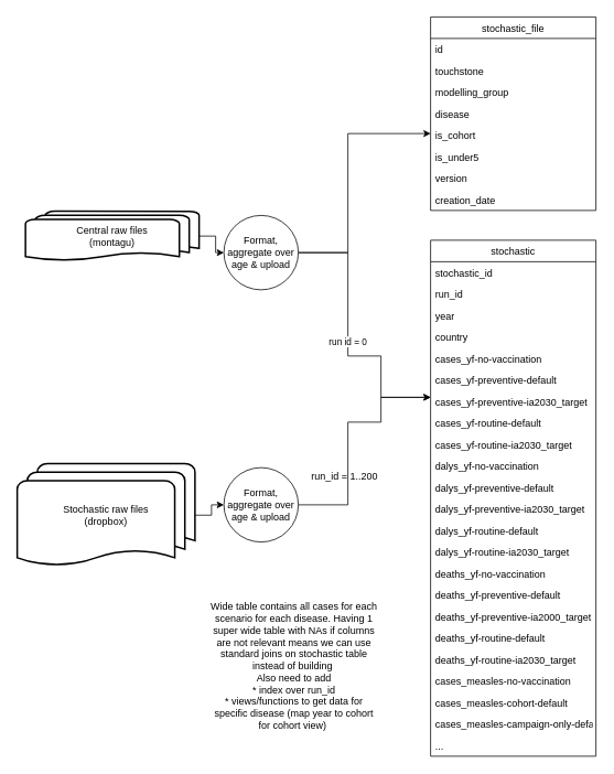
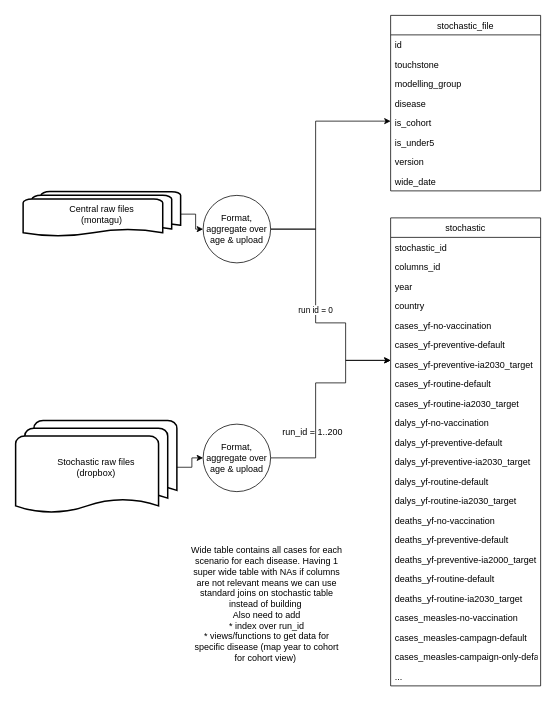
  <mxCell id="0" />
  <mxCell id="1" parent="0" />
  <mxCell id="2" style="edgeStyle=orthogonalEdgeStyle;rounded=0;orthogonalLoop=1;jettySize=auto;html=1;" parent="1" source="3" target="7" edge="1"><mxGeometry relative="1" as="geometry" /></mxCell>
  <mxCell id="3" value="Stochastic raw files&lt;br&gt;(dropbox)" style="strokeWidth=2;html=1;shape=mxgraph.flowchart.multi-document;whiteSpace=wrap;" parent="1" vertex="1"><mxGeometry x="20" y="560" width="215" height="125" as="geometry" /></mxCell>
  <mxCell id="4" style="edgeStyle=orthogonalEdgeStyle;rounded=0;orthogonalLoop=1;jettySize=auto;html=1;" parent="1" source="5" target="10" edge="1"><mxGeometry relative="1" as="geometry" /></mxCell>
  <mxCell id="5" value="Central raw files&lt;br&gt;(montagu)" style="strokeWidth=2;html=1;shape=mxgraph.flowchart.multi-document;whiteSpace=wrap;" parent="1" vertex="1"><mxGeometry x="30" y="255" width="210" height="60" as="geometry" /></mxCell>
  <mxCell id="6" style="edgeStyle=orthogonalEdgeStyle;rounded=0;orthogonalLoop=1;jettySize=auto;html=1;" parent="1" source="7" target="11" edge="1"><mxGeometry relative="1" as="geometry"><Array as="points"><mxPoint x="420" y="610" /><mxPoint x="420" y="510" /><mxPoint x="460" y="510" /><mxPoint x="460" y="480" /></Array><mxPoint x="500" y="490" as="targetPoint" /></mxGeometry></mxCell>
  <mxCell id="7" value="Format, aggregate over age &amp;amp; upload" style="ellipse;whiteSpace=wrap;html=1;aspect=fixed;" parent="1" vertex="1"><mxGeometry x="270" y="565" width="90" height="90" as="geometry" /></mxCell>
  <mxCell id="8" style="edgeStyle=orthogonalEdgeStyle;rounded=0;orthogonalLoop=1;jettySize=auto;html=1;" parent="1" source="10" target="35" edge="1"><mxGeometry relative="1" as="geometry"><Array as="points"><mxPoint x="420" y="305" /><mxPoint x="420" y="161" /></Array><mxPoint x="500" y="161" as="targetPoint" /></mxGeometry></mxCell>
  <mxCell id="9" value="run id = 0" style="edgeStyle=orthogonalEdgeStyle;rounded=0;orthogonalLoop=1;jettySize=auto;html=1;" parent="1" source="10" target="11" edge="1"><mxGeometry relative="1" as="geometry"><Array as="points"><mxPoint x="420" y="305" /><mxPoint x="420" y="430" /><mxPoint x="460" y="430" /><mxPoint x="460" y="480" /></Array><mxPoint x="500" y="475" as="targetPoint" /></mxGeometry></mxCell>
  <mxCell id="10" value="Format, aggregate over age &amp;amp; upload" style="ellipse;whiteSpace=wrap;html=1;aspect=fixed;" parent="1" vertex="1"><mxGeometry x="270" y="260" width="90" height="90" as="geometry" /></mxCell>
  <mxCell id="11" value="stochastic" style="swimlane;fontStyle=0;childLayout=stackLayout;horizontal=1;startSize=26;fillColor=none;horizontalStack=0;resizeParent=1;resizeParentMax=0;resizeLast=0;collapsible=1;marginBottom=0;" parent="1" vertex="1"><mxGeometry x="520" y="290" width="200" height="624" as="geometry"><mxRectangle x="490" y="370" width="50" height="26" as="alternateBounds" /></mxGeometry></mxCell>
  <mxCell id="12" value="stochastic_id" style="text;strokeColor=none;fillColor=none;align=left;verticalAlign=top;spacingLeft=4;spacingRight=4;overflow=hidden;rotatable=0;points=[[0,0.5],[1,0.5]];portConstraint=eastwest;" vertex="1" parent="11"><mxGeometry y="26" width="200" height="26" as="geometry" /></mxCell>
- <mxCell id="13" value="run_id" style="text;strokeColor=none;fillColor=none;align=left;verticalAlign=top;spacingLeft=4;spacingRight=4;overflow=hidden;rotatable=0;points=[[0,0.5],[1,0.5]];portConstraint=eastwest;" parent="11" vertex="1"><mxGeometry y="52" width="200" height="26" as="geometry" /></mxCell>
+ <mxCell id="13" value="columns_id" style="text;strokeColor=none;fillColor=none;align=left;verticalAlign=top;spacingLeft=4;spacingRight=4;overflow=hidden;rotatable=0;points=[[0,0.5],[1,0.5]];portConstraint=eastwest;" parent="11" vertex="1"><mxGeometry y="52" width="200" height="26" as="geometry" /></mxCell>
  <mxCell id="14" value="year" style="text;strokeColor=none;fillColor=none;align=left;verticalAlign=top;spacingLeft=4;spacingRight=4;overflow=hidden;rotatable=0;points=[[0,0.5],[1,0.5]];portConstraint=eastwest;" parent="11" vertex="1"><mxGeometry y="78" width="200" height="26" as="geometry" /></mxCell>
  <mxCell id="15" value="country" style="text;strokeColor=none;fillColor=none;align=left;verticalAlign=top;spacingLeft=4;spacingRight=4;overflow=hidden;rotatable=0;points=[[0,0.5],[1,0.5]];portConstraint=eastwest;" parent="11" vertex="1"><mxGeometry y="104" width="200" height="26" as="geometry" /></mxCell>
  <mxCell id="16" value="cases_yf-no-vaccination" style="text;strokeColor=none;fillColor=none;align=left;verticalAlign=top;spacingLeft=4;spacingRight=4;overflow=hidden;rotatable=0;points=[[0,0.5],[1,0.5]];portConstraint=eastwest;" parent="11" vertex="1"><mxGeometry y="130" width="200" height="26" as="geometry" /></mxCell>
  <mxCell id="17" value="cases_yf-preventive-default" style="text;strokeColor=none;fillColor=none;align=left;verticalAlign=top;spacingLeft=4;spacingRight=4;overflow=hidden;rotatable=0;points=[[0,0.5],[1,0.5]];portConstraint=eastwest;" parent="11" vertex="1"><mxGeometry y="156" width="200" height="26" as="geometry" /></mxCell>
  <mxCell id="18" value="cases_yf-preventive-ia2030_target" style="text;strokeColor=none;fillColor=none;align=left;verticalAlign=top;spacingLeft=4;spacingRight=4;overflow=hidden;rotatable=0;points=[[0,0.5],[1,0.5]];portConstraint=eastwest;" parent="11" vertex="1"><mxGeometry y="182" width="200" height="26" as="geometry" /></mxCell>
  <mxCell id="19" value="cases_yf-routine-default" style="text;strokeColor=none;fillColor=none;align=left;verticalAlign=top;spacingLeft=4;spacingRight=4;overflow=hidden;rotatable=0;points=[[0,0.5],[1,0.5]];portConstraint=eastwest;" parent="11" vertex="1"><mxGeometry y="208" width="200" height="26" as="geometry" /></mxCell>
  <mxCell id="20" value="cases_yf-routine-ia2030_target" style="text;strokeColor=none;fillColor=none;align=left;verticalAlign=top;spacingLeft=4;spacingRight=4;overflow=hidden;rotatable=0;points=[[0,0.5],[1,0.5]];portConstraint=eastwest;" parent="11" vertex="1"><mxGeometry y="234" width="200" height="26" as="geometry" /></mxCell>
  <mxCell id="21" value="dalys_yf-no-vaccination" style="text;strokeColor=none;fillColor=none;align=left;verticalAlign=top;spacingLeft=4;spacingRight=4;overflow=hidden;rotatable=0;points=[[0,0.5],[1,0.5]];portConstraint=eastwest;" parent="11" vertex="1"><mxGeometry y="260" width="200" height="26" as="geometry" /></mxCell>
  <mxCell id="22" value="dalys_yf-preventive-default" style="text;strokeColor=none;fillColor=none;align=left;verticalAlign=top;spacingLeft=4;spacingRight=4;overflow=hidden;rotatable=0;points=[[0,0.5],[1,0.5]];portConstraint=eastwest;" parent="11" vertex="1"><mxGeometry y="286" width="200" height="26" as="geometry" /></mxCell>
  <mxCell id="23" value="dalys_yf-preventive-ia2030_target" style="text;strokeColor=none;fillColor=none;align=left;verticalAlign=top;spacingLeft=4;spacingRight=4;overflow=hidden;rotatable=0;points=[[0,0.5],[1,0.5]];portConstraint=eastwest;" parent="11" vertex="1"><mxGeometry y="312" width="200" height="26" as="geometry" /></mxCell>
  <mxCell id="24" value="dalys_yf-routine-default" style="text;strokeColor=none;fillColor=none;align=left;verticalAlign=top;spacingLeft=4;spacingRight=4;overflow=hidden;rotatable=0;points=[[0,0.5],[1,0.5]];portConstraint=eastwest;" parent="11" vertex="1"><mxGeometry y="338" width="200" height="26" as="geometry" /></mxCell>
  <mxCell id="25" value="dalys_yf-routine-ia2030_target" style="text;strokeColor=none;fillColor=none;align=left;verticalAlign=top;spacingLeft=4;spacingRight=4;overflow=hidden;rotatable=0;points=[[0,0.5],[1,0.5]];portConstraint=eastwest;" parent="11" vertex="1"><mxGeometry y="364" width="200" height="26" as="geometry" /></mxCell>
  <mxCell id="26" value="deaths_yf-no-vaccination" style="text;strokeColor=none;fillColor=none;align=left;verticalAlign=top;spacingLeft=4;spacingRight=4;overflow=hidden;rotatable=0;points=[[0,0.5],[1,0.5]];portConstraint=eastwest;" parent="11" vertex="1"><mxGeometry y="390" width="200" height="26" as="geometry" /></mxCell>
  <mxCell id="27" value="deaths_yf-preventive-default" style="text;strokeColor=none;fillColor=none;align=left;verticalAlign=top;spacingLeft=4;spacingRight=4;overflow=hidden;rotatable=0;points=[[0,0.5],[1,0.5]];portConstraint=eastwest;" parent="11" vertex="1"><mxGeometry y="416" width="200" height="26" as="geometry" /></mxCell>
  <mxCell id="28" value="deaths_yf-preventive-ia2000_target" style="text;strokeColor=none;fillColor=none;align=left;verticalAlign=top;spacingLeft=4;spacingRight=4;overflow=hidden;rotatable=0;points=[[0,0.5],[1,0.5]];portConstraint=eastwest;" parent="11" vertex="1"><mxGeometry y="442" width="200" height="26" as="geometry" /></mxCell>
  <mxCell id="29" value="deaths_yf-routine-default" style="text;strokeColor=none;fillColor=none;align=left;verticalAlign=top;spacingLeft=4;spacingRight=4;overflow=hidden;rotatable=0;points=[[0,0.5],[1,0.5]];portConstraint=eastwest;" parent="11" vertex="1"><mxGeometry y="468" width="200" height="26" as="geometry" /></mxCell>
  <mxCell id="30" value="deaths_yf-routine-ia2030_target" style="text;strokeColor=none;fillColor=none;align=left;verticalAlign=top;spacingLeft=4;spacingRight=4;overflow=hidden;rotatable=0;points=[[0,0.5],[1,0.5]];portConstraint=eastwest;" parent="11" vertex="1"><mxGeometry y="494" width="200" height="26" as="geometry" /></mxCell>
  <mxCell id="31" value="cases_measles-no-vaccination" style="text;strokeColor=none;fillColor=none;align=left;verticalAlign=top;spacingLeft=4;spacingRight=4;overflow=hidden;rotatable=0;points=[[0,0.5],[1,0.5]];portConstraint=eastwest;" vertex="1" parent="11"><mxGeometry y="520" width="200" height="26" as="geometry" /></mxCell>
- <mxCell id="32" value="cases_measles-cohort-default" style="text;strokeColor=none;fillColor=none;align=left;verticalAlign=top;spacingLeft=4;spacingRight=4;overflow=hidden;rotatable=0;points=[[0,0.5],[1,0.5]];portConstraint=eastwest;" vertex="1" parent="11"><mxGeometry y="546" width="200" height="26" as="geometry" /></mxCell>
+ <mxCell id="32" value="cases_measles-campagn-default" style="text;strokeColor=none;fillColor=none;align=left;verticalAlign=top;spacingLeft=4;spacingRight=4;overflow=hidden;rotatable=0;points=[[0,0.5],[1,0.5]];portConstraint=eastwest;" vertex="1" parent="11"><mxGeometry y="546" width="200" height="26" as="geometry" /></mxCell>
  <mxCell id="33" value="cases_measles-campaign-only-default" style="text;strokeColor=none;fillColor=none;align=left;verticalAlign=top;spacingLeft=4;spacingRight=4;overflow=hidden;rotatable=0;points=[[0,0.5],[1,0.5]];portConstraint=eastwest;" vertex="1" parent="11"><mxGeometry y="572" width="200" height="26" as="geometry" /></mxCell>
  <mxCell id="34" value="..." style="text;strokeColor=none;fillColor=none;align=left;verticalAlign=top;spacingLeft=4;spacingRight=4;overflow=hidden;rotatable=0;points=[[0,0.5],[1,0.5]];portConstraint=eastwest;" vertex="1" parent="11"><mxGeometry y="598" width="200" height="26" as="geometry" /></mxCell>
  <mxCell id="35" value="stochastic_file" style="swimlane;fontStyle=0;childLayout=stackLayout;horizontal=1;startSize=26;fillColor=none;horizontalStack=0;resizeParent=1;resizeParentMax=0;resizeLast=0;collapsible=1;marginBottom=0;" parent="1" vertex="1"><mxGeometry x="520" y="20" width="200" height="234" as="geometry"><mxRectangle x="490" y="370" width="50" height="26" as="alternateBounds" /></mxGeometry></mxCell>
  <mxCell id="36" value="id" style="text;strokeColor=none;fillColor=none;align=left;verticalAlign=top;spacingLeft=4;spacingRight=4;overflow=hidden;rotatable=0;points=[[0,0.5],[1,0.5]];portConstraint=eastwest;" parent="35" vertex="1"><mxGeometry y="26" width="200" height="26" as="geometry" /></mxCell>
  <mxCell id="37" value="touchstone" style="text;strokeColor=none;fillColor=none;align=left;verticalAlign=top;spacingLeft=4;spacingRight=4;overflow=hidden;rotatable=0;points=[[0,0.5],[1,0.5]];portConstraint=eastwest;" parent="35" vertex="1"><mxGeometry y="52" width="200" height="26" as="geometry" /></mxCell>
  <mxCell id="38" value="modelling_group" style="text;strokeColor=none;fillColor=none;align=left;verticalAlign=top;spacingLeft=4;spacingRight=4;overflow=hidden;rotatable=0;points=[[0,0.5],[1,0.5]];portConstraint=eastwest;" parent="35" vertex="1"><mxGeometry y="78" width="200" height="26" as="geometry" /></mxCell>
  <mxCell id="39" value="disease" style="text;strokeColor=none;fillColor=none;align=left;verticalAlign=top;spacingLeft=4;spacingRight=4;overflow=hidden;rotatable=0;points=[[0,0.5],[1,0.5]];portConstraint=eastwest;" parent="35" vertex="1"><mxGeometry y="104" width="200" height="26" as="geometry" /></mxCell>
  <mxCell id="40" value="is_cohort" style="text;strokeColor=none;fillColor=none;align=left;verticalAlign=top;spacingLeft=4;spacingRight=4;overflow=hidden;rotatable=0;points=[[0,0.5],[1,0.5]];portConstraint=eastwest;" parent="35" vertex="1"><mxGeometry y="130" width="200" height="26" as="geometry" /></mxCell>
  <mxCell id="41" value="is_under5" style="text;strokeColor=none;fillColor=none;align=left;verticalAlign=top;spacingLeft=4;spacingRight=4;overflow=hidden;rotatable=0;points=[[0,0.5],[1,0.5]];portConstraint=eastwest;" parent="35" vertex="1"><mxGeometry y="156" width="200" height="26" as="geometry" /></mxCell>
  <mxCell id="42" value="version" style="text;strokeColor=none;fillColor=none;align=left;verticalAlign=top;spacingLeft=4;spacingRight=4;overflow=hidden;rotatable=0;points=[[0,0.5],[1,0.5]];portConstraint=eastwest;" parent="35" vertex="1"><mxGeometry y="182" width="200" height="26" as="geometry" /></mxCell>
- <mxCell id="43" value="creation_date" style="text;strokeColor=none;fillColor=none;align=left;verticalAlign=top;spacingLeft=4;spacingRight=4;overflow=hidden;rotatable=0;points=[[0,0.5],[1,0.5]];portConstraint=eastwest;" parent="35" vertex="1"><mxGeometry y="208" width="200" height="26" as="geometry" /></mxCell>
+ <mxCell id="43" value="wide_date" style="text;strokeColor=none;fillColor=none;align=left;verticalAlign=top;spacingLeft=4;spacingRight=4;overflow=hidden;rotatable=0;points=[[0,0.5],[1,0.5]];portConstraint=eastwest;" parent="35" vertex="1"><mxGeometry y="208" width="200" height="26" as="geometry" /></mxCell>
  <mxCell id="44" value="run_id = 1..200" style="text;strokeColor=none;fillColor=none;align=left;verticalAlign=middle;spacingLeft=4;spacingRight=4;overflow=hidden;points=[[0,0.5],[1,0.5]];portConstraint=eastwest;rotatable=0;" parent="1" vertex="1"><mxGeometry x="370" y="560" width="100" height="30" as="geometry" /></mxCell>
  <mxCell id="45" value="Wide table contains all cases for each scenario for each disease. Having 1 super wide table with NAs if columns are not relevant means we can use standard joins on stochastic table instead of building&amp;nbsp;&lt;br&gt;Also need to add&lt;br&gt;* index over run_id&lt;br&gt;* views/functions to get data for specific disease (map year to cohort for cohort view)&amp;nbsp;" style="text;html=1;strokeColor=none;fillColor=none;align=center;verticalAlign=middle;whiteSpace=wrap;rounded=0;" vertex="1" parent="1"><mxGeometry x="250" y="730" width="210" height="150" as="geometry" /></mxCell>
